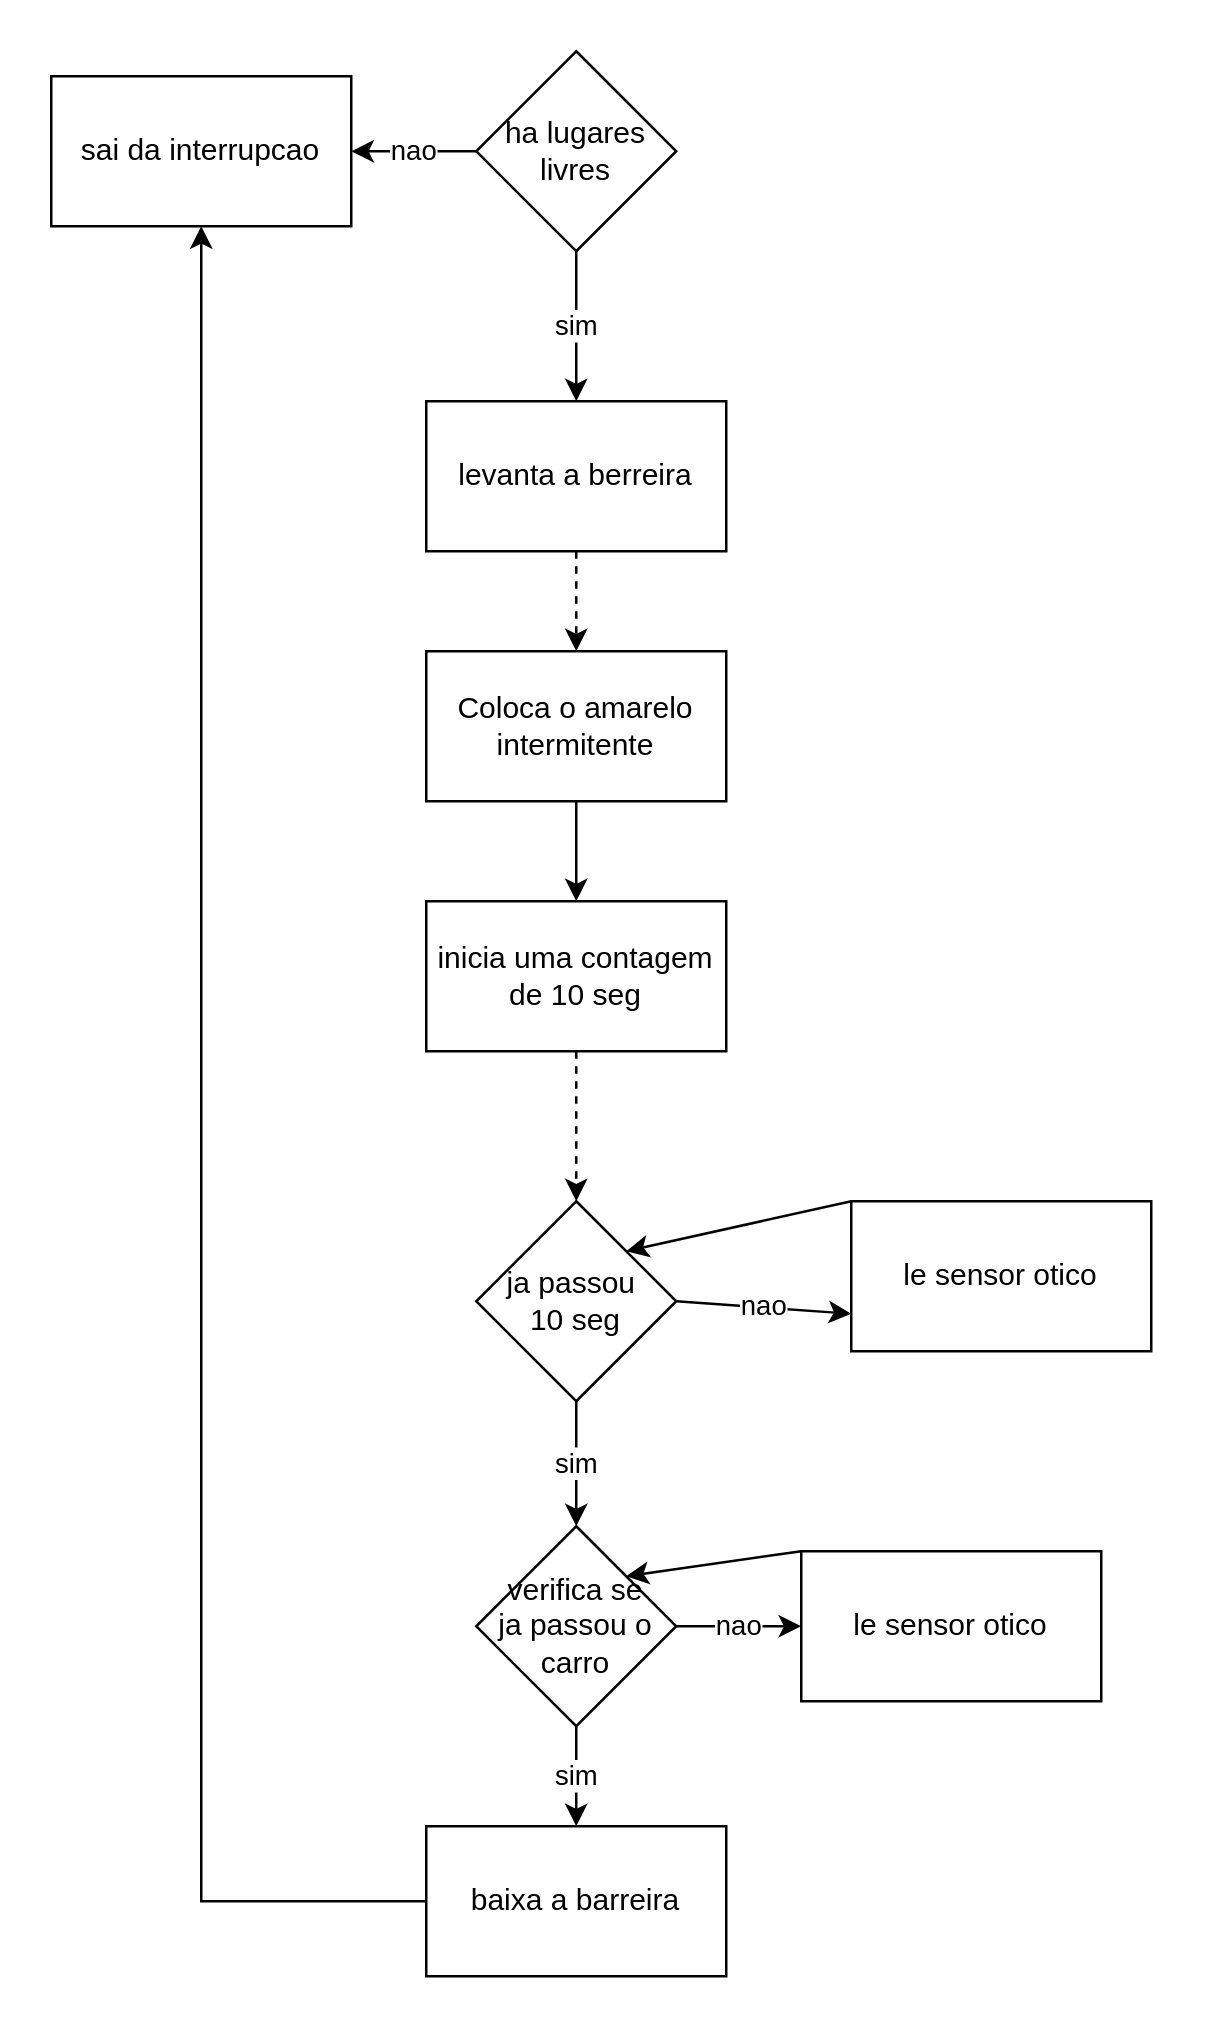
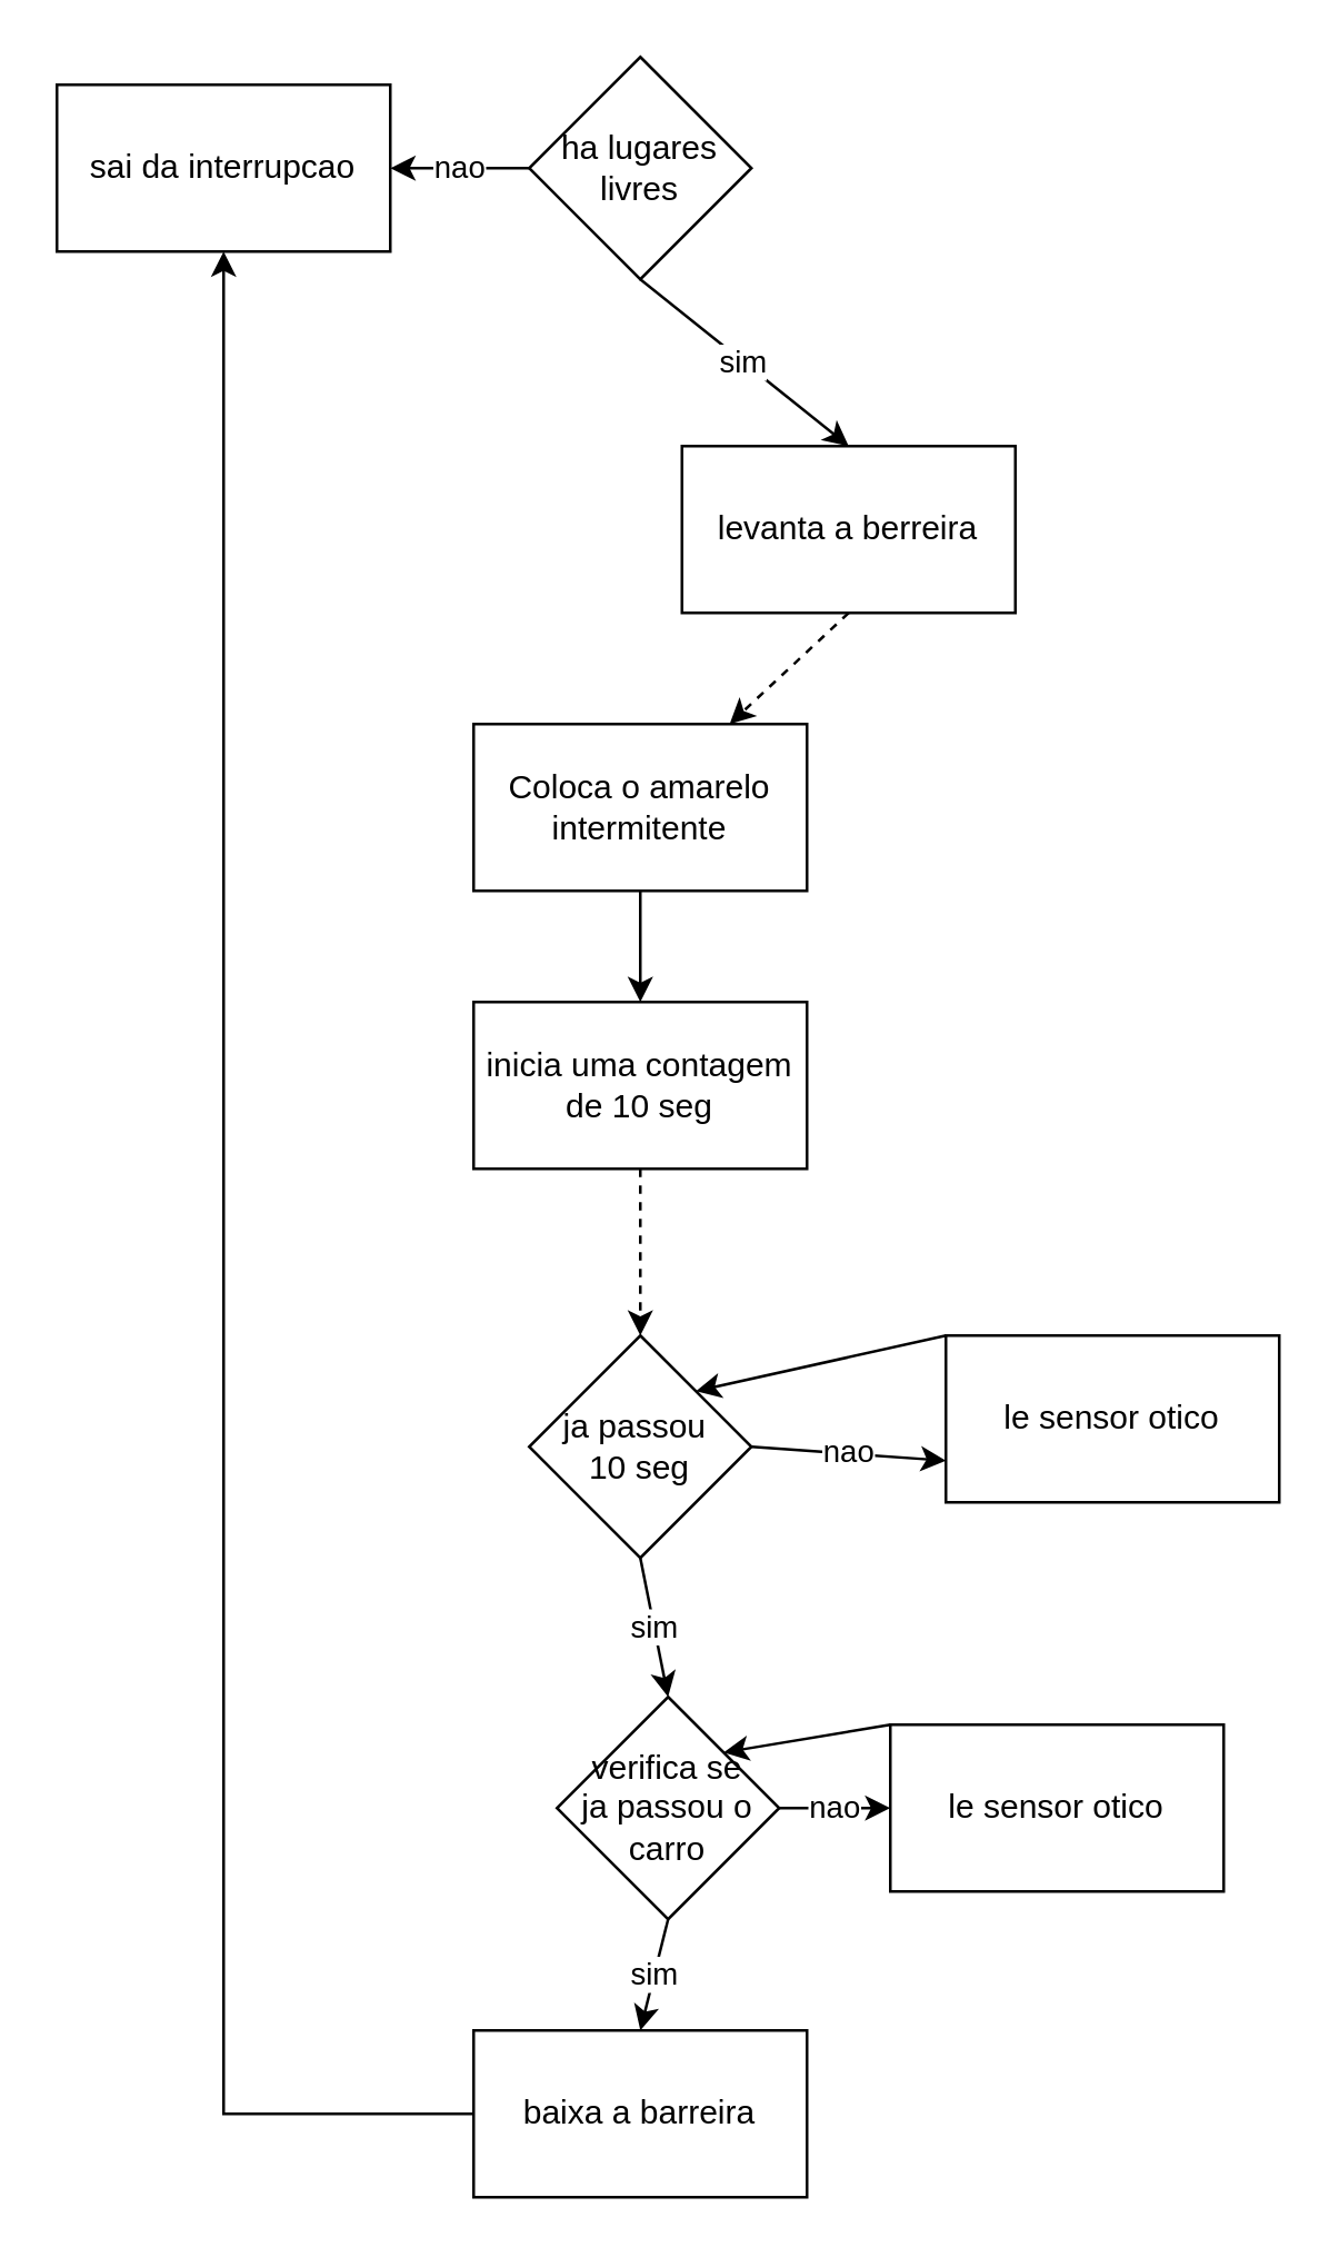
  <mxCell id="0" />
  <mxCell id="1" parent="0" />
  <mxCell id="2" value="ha lugares livres" style="rhombus;whiteSpace=wrap;html=1;" vertex="1" parent="1"><mxGeometry x="190" y="20" width="80" height="80" as="geometry" /></mxCell>
  <mxCell id="3" value="sai da interrupcao" style="rounded=0;whiteSpace=wrap;html=1;" vertex="1" parent="1"><mxGeometry x="20" y="30" width="120" height="60" as="geometry" /></mxCell>
  <mxCell id="4" value="nao" style="endArrow=classic;html=1;rounded=0;" edge="1" parent="1"><mxGeometry width="50" height="50" relative="1" as="geometry"><mxPoint x="190" y="60" as="sourcePoint" /><mxPoint x="140" y="60" as="targetPoint" /><Array as="points" /></mxGeometry></mxCell>
- <mxCell id="5" value="levanta a berreira" style="rounded=0;whiteSpace=wrap;html=1;" vertex="1" parent="1"><mxGeometry x="170" y="160" width="120" height="60" as="geometry" /></mxCell>
+ <mxCell id="5" value="levanta a berreira" style="rounded=0;whiteSpace=wrap;html=1;" vertex="1" parent="1"><mxGeometry x="245" y="160" width="120" height="60" as="geometry" /></mxCell>
  <mxCell id="6" value="sim" style="endArrow=classic;html=1;rounded=0;exitX=0.5;exitY=1;exitDx=0;exitDy=0;entryX=0.5;entryY=0;entryDx=0;entryDy=0;" edge="1" parent="1" source="2" target="5"><mxGeometry width="50" height="50" relative="1" as="geometry"><mxPoint x="260" y="110" as="sourcePoint" /><mxPoint x="310" y="60" as="targetPoint" /></mxGeometry></mxCell>
  <mxCell id="7" value="" style="endArrow=classic;html=1;rounded=0;exitX=0.5;exitY=1;exitDx=0;exitDy=0;dashed=1;" edge="1" parent="1" source="5" target="8"><mxGeometry width="50" height="50" relative="1" as="geometry"><mxPoint x="260" y="270" as="sourcePoint" /><mxPoint x="230" y="270" as="targetPoint" /></mxGeometry></mxCell>
  <mxCell id="8" value="Coloca o amarelo intermitente" style="rounded=0;whiteSpace=wrap;html=1;" vertex="1" parent="1"><mxGeometry x="170" y="260" width="120" height="60" as="geometry" /></mxCell>
  <mxCell id="9" value="inicia uma contagem de 10 seg" style="rounded=0;whiteSpace=wrap;html=1;" vertex="1" parent="1"><mxGeometry x="170" y="360" width="120" height="60" as="geometry" /></mxCell>
  <mxCell id="10" value="" style="endArrow=classic;html=1;rounded=0;exitX=0.5;exitY=1;exitDx=0;exitDy=0;entryX=0.5;entryY=0;entryDx=0;entryDy=0;" edge="1" parent="1" source="8" target="9"><mxGeometry width="50" height="50" relative="1" as="geometry"><mxPoint x="260" y="270" as="sourcePoint" /><mxPoint x="310" y="220" as="targetPoint" /></mxGeometry></mxCell>
  <mxCell id="11" value="ja passou&amp;nbsp;&lt;div&gt;10 seg&lt;/div&gt;" style="rhombus;whiteSpace=wrap;html=1;" vertex="1" parent="1"><mxGeometry x="190" y="480" width="80" height="80" as="geometry" /></mxCell>
  <mxCell id="12" value="" style="endArrow=classic;html=1;rounded=0;exitX=0.5;exitY=1;exitDx=0;exitDy=0;entryX=0.5;entryY=0;entryDx=0;entryDy=0;dashed=1;" edge="1" parent="1" source="9" target="11"><mxGeometry width="50" height="50" relative="1" as="geometry"><mxPoint x="260" y="430" as="sourcePoint" /><mxPoint x="310" y="380" as="targetPoint" /></mxGeometry></mxCell>
  <mxCell id="13" value="le sensor otico" style="rounded=0;whiteSpace=wrap;html=1;" vertex="1" parent="1"><mxGeometry x="340" y="480" width="120" height="60" as="geometry" /></mxCell>
  <mxCell id="14" value="nao" style="endArrow=classic;html=1;rounded=0;exitX=1;exitY=0.5;exitDx=0;exitDy=0;entryX=0;entryY=0.75;entryDx=0;entryDy=0;" edge="1" parent="1" source="11" target="13"><mxGeometry width="50" height="50" relative="1" as="geometry"><mxPoint x="260" y="480" as="sourcePoint" /><mxPoint x="310" y="430" as="targetPoint" /></mxGeometry></mxCell>
  <mxCell id="15" value="" style="endArrow=classic;html=1;rounded=0;exitX=0;exitY=0;exitDx=0;exitDy=0;entryX=1;entryY=0;entryDx=0;entryDy=0;" edge="1" parent="1" source="13" target="11"><mxGeometry width="50" height="50" relative="1" as="geometry"><mxPoint x="260" y="510" as="sourcePoint" /><mxPoint x="310" y="460" as="targetPoint" /></mxGeometry></mxCell>
- <mxCell id="16" value="verifica se&lt;div&gt;ja passou o carro&lt;/div&gt;" style="rhombus;whiteSpace=wrap;html=1;" vertex="1" parent="1"><mxGeometry x="190" y="610" width="80" height="80" as="geometry" /></mxCell>
+ <mxCell id="16" value="verifica se&lt;div&gt;ja passou o carro&lt;/div&gt;" style="rhombus;whiteSpace=wrap;html=1;" vertex="1" parent="1"><mxGeometry x="200" y="610" width="80" height="80" as="geometry" /></mxCell>
  <mxCell id="17" value="sim" style="endArrow=classic;html=1;rounded=0;exitX=0.5;exitY=1;exitDx=0;exitDy=0;entryX=0.5;entryY=0;entryDx=0;entryDy=0;" edge="1" parent="1" source="11" target="16"><mxGeometry width="50" height="50" relative="1" as="geometry"><mxPoint x="260" y="510" as="sourcePoint" /><mxPoint x="310" y="460" as="targetPoint" /></mxGeometry></mxCell>
  <mxCell id="18" value="le sensor otico" style="rounded=0;whiteSpace=wrap;html=1;" vertex="1" parent="1"><mxGeometry x="320" y="620" width="120" height="60" as="geometry" /></mxCell>
  <mxCell id="19" value="nao" style="endArrow=classic;html=1;rounded=0;exitX=1;exitY=0.5;exitDx=0;exitDy=0;entryX=0;entryY=0.5;entryDx=0;entryDy=0;" edge="1" parent="1" source="16" target="18"><mxGeometry width="50" height="50" relative="1" as="geometry"><mxPoint x="280" y="530" as="sourcePoint" /><mxPoint x="350" y="535" as="targetPoint" /></mxGeometry></mxCell>
  <mxCell id="20" value="" style="endArrow=classic;html=1;rounded=0;entryX=1;entryY=0;entryDx=0;entryDy=0;" edge="1" parent="1" target="16"><mxGeometry width="50" height="50" relative="1" as="geometry"><mxPoint x="320" y="620" as="sourcePoint" /><mxPoint x="370" y="570" as="targetPoint" /></mxGeometry></mxCell>
  <mxCell id="21" value="sim" style="endArrow=classic;html=1;rounded=0;exitX=0.5;exitY=1;exitDx=0;exitDy=0;" edge="1" parent="1" source="16"><mxGeometry width="50" height="50" relative="1" as="geometry"><mxPoint x="270" y="660" as="sourcePoint" /><mxPoint x="230" y="730" as="targetPoint" /></mxGeometry></mxCell>
  <mxCell id="22" value="baixa a barreira" style="rounded=0;whiteSpace=wrap;html=1;" vertex="1" parent="1"><mxGeometry x="170" y="730" width="120" height="60" as="geometry" /></mxCell>
  <mxCell id="23" value="" style="endArrow=classic;html=1;rounded=0;exitX=0;exitY=0.5;exitDx=0;exitDy=0;entryX=0.5;entryY=1;entryDx=0;entryDy=0;" edge="1" parent="1" source="22" target="3"><mxGeometry width="50" height="50" relative="1" as="geometry"><mxPoint x="270" y="650" as="sourcePoint" /><mxPoint x="320" y="600" as="targetPoint" /><Array as="points"><mxPoint x="80" y="760" /></Array></mxGeometry></mxCell>
